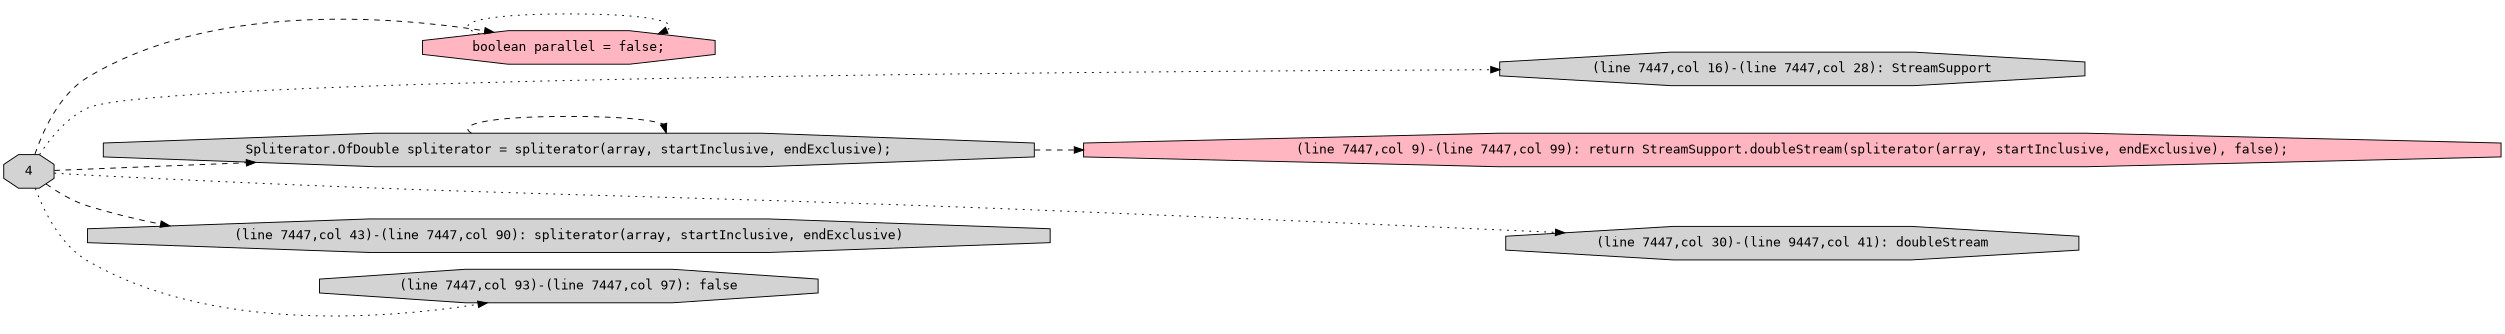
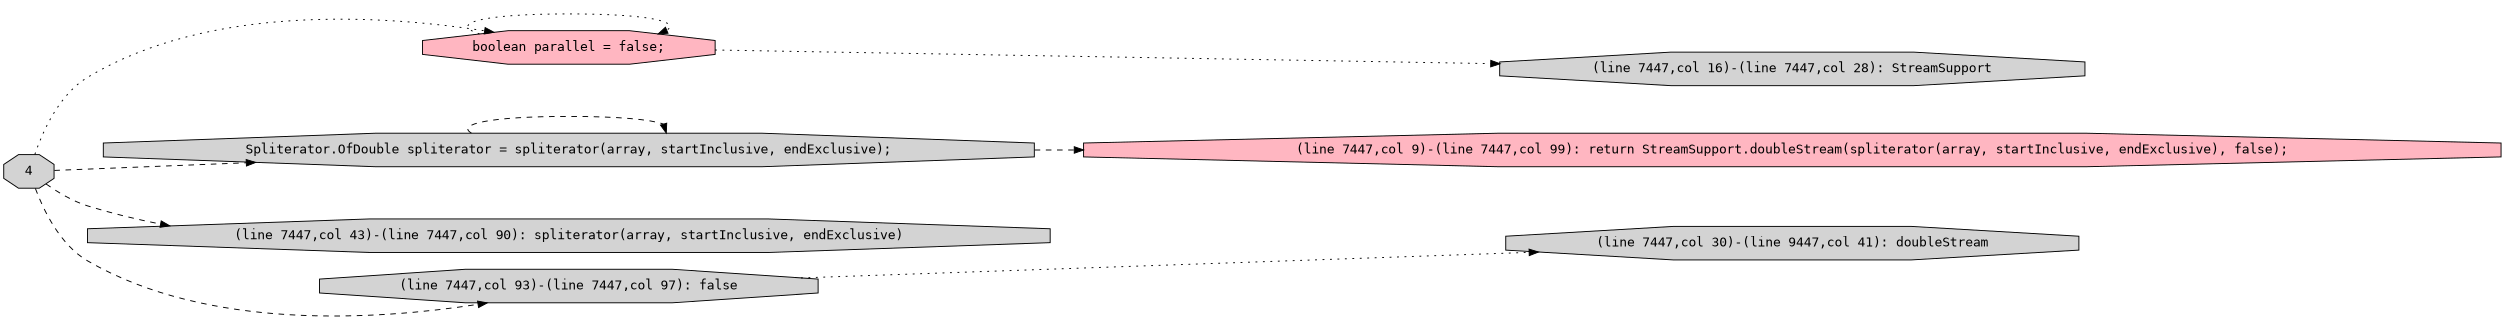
  digraph {
    fontname="DejaVu Sans Mono"
    rankdir=LR
    node [fillcolor=lightgrey fontname="DejaVu Sans Mono" shape=octagon style=filled]
    edge [fontname="DejaVu Sans Mono" style=dashed]
    n1 [fillcolor=lightpink label="boolean parallel = false;"]
    n2 [label=4]
    n3 [label="Spliterator.OfDouble spliterator = spliterator(array, startInclusive, endExclusive);"]
    n4 [label="(line 7447,col 16)-(line 7447,col 28): StreamSupport"]
    n5 [label="(line 7447,col 30)-(line 9447,col 41): doubleStream"]
    n6 [label="(line 7447,col 43)-(line 7447,col 90): spliterator(array, startInclusive, endExclusive)"]
    n7 [label="(line 7447,col 93)-(line 7447,col 97): false"]
    n8 [fillcolor=lightpink label="(line 7447,col 9)-(line 7447,col 99): return StreamSupport.doubleStream(spliterator(array, startInclusive, endExclusive), false);"]
    n1 -> n1 [style=dotted]
-   n2 -> n1
+   n2 -> n1 [style=dotted]
    n2 -> n3
-   n2 -> n4 [style=dotted]
-   n2 -> n5 [style=dotted]
+   n1 -> n4 [style=dotted]
+   n7 -> n5 [style=dotted]
    n2 -> n6
-   n2 -> n7 [style=dotted]
+   n2 -> n7
    n3 -> n3
    n3 -> n8
  }
